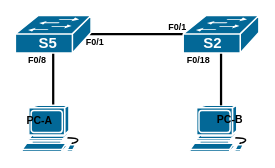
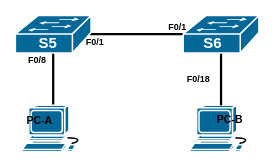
  <mxCell id="0" />
  <mxCell id="1" parent="0" />
  <mxCell id="2" value="" style="shape=mxgraph.cisco.computers_and_peripherals.workstation;sketch=0;html=1;pointerEvents=1;dashed=0;fillColor=#036897;strokeColor=#ffffff;strokeWidth=2;verticalLabelPosition=bottom;verticalAlign=top;align=center;outlineConnect=0;" vertex="1" parent="1"><mxGeometry x="253" y="140" width="83" height="62" as="geometry" /></mxCell>
  <mxCell id="3" value="" style="endArrow=none;html=1;rounded=0;strokeWidth=3;exitX=0.98;exitY=0.5;exitDx=0;exitDy=0;exitPerimeter=0;entryX=0;entryY=0.5;entryDx=0;entryDy=0;entryPerimeter=0;" edge="1" parent="1" source="7" target="10"><mxGeometry width="50" height="50" relative="1" as="geometry"><mxPoint x="159" y="40" as="sourcePoint" /><mxPoint x="229" y="50" as="targetPoint" /></mxGeometry></mxCell>
  <mxCell id="4" value="" style="endArrow=none;html=1;rounded=0;strokeWidth=3;" edge="1" parent="1" source="2" target="10"><mxGeometry width="50" height="50" relative="1" as="geometry"><mxPoint x="278.5" y="130" as="sourcePoint" /><mxPoint x="289" y="90" as="targetPoint" /></mxGeometry></mxCell>
  <mxCell id="5" value="" style="endArrow=none;html=1;rounded=0;strokeWidth=3;entryX=0.5;entryY=0.98;entryDx=0;entryDy=0;entryPerimeter=0;" edge="1" parent="1" source="17" target="7"><mxGeometry width="50" height="50" relative="1" as="geometry"><mxPoint x="62" y="120" as="sourcePoint" /><mxPoint x="112" y="70" as="targetPoint" /></mxGeometry></mxCell>
  <mxCell id="6" value="" style="group" vertex="1" connectable="0" parent="1"><mxGeometry x="20" y="20" width="101" height="50" as="geometry" /></mxCell>
  <mxCell id="7" value="" style="shape=mxgraph.cisco.switches.workgroup_switch;sketch=0;html=1;pointerEvents=1;dashed=0;fillColor=#036897;strokeColor=#ffffff;strokeWidth=2;verticalLabelPosition=bottom;verticalAlign=top;align=center;outlineConnect=0;" vertex="1" parent="6"><mxGeometry width="101" height="50" as="geometry" /></mxCell>
  <mxCell id="8" value="&lt;font style=&quot;font-size: 20px;&quot; color=&quot;#ffffff&quot;&gt;S5&lt;/font&gt;" style="text;strokeColor=none;fillColor=none;html=1;fontSize=20;fontStyle=1;verticalAlign=middle;align=center;" vertex="1" parent="6"><mxGeometry x="19" y="24" width="47" height="23" as="geometry" /></mxCell>
  <mxCell id="9" value="" style="group" vertex="1" connectable="0" parent="1"><mxGeometry x="244" y="20" width="101" height="50" as="geometry" /></mxCell>
  <mxCell id="10" value="" style="shape=mxgraph.cisco.switches.workgroup_switch;sketch=0;html=1;pointerEvents=1;dashed=0;fillColor=#036897;strokeColor=#ffffff;strokeWidth=2;verticalLabelPosition=bottom;verticalAlign=top;align=center;outlineConnect=0;" vertex="1" parent="9"><mxGeometry width="101" height="50" as="geometry" /></mxCell>
- <mxCell id="11" value="&lt;font style=&quot;font-size: 20px;&quot; color=&quot;#ffffff&quot;&gt;S2&lt;/font&gt;" style="text;strokeColor=none;fillColor=none;html=1;fontSize=20;fontStyle=1;verticalAlign=middle;align=center;" vertex="1" parent="9"><mxGeometry x="15" y="24" width="47" height="23" as="geometry" /></mxCell>
+ <mxCell id="11" value="&lt;font style=&quot;font-size: 20px;&quot; color=&quot;#ffffff&quot;&gt;S6&lt;/font&gt;" style="text;strokeColor=none;fillColor=none;html=1;fontSize=20;fontStyle=1;verticalAlign=middle;align=center;" vertex="1" parent="9"><mxGeometry x="15" y="24" width="47" height="23" as="geometry" /></mxCell>
  <mxCell id="12" value="F0/8" style="text;strokeColor=none;fillColor=none;html=1;fontSize=12;fontStyle=1;verticalAlign=middle;align=center;" vertex="1" parent="1"><mxGeometry x="29" y="70" width="40" height="20" as="geometry" /></mxCell>
  <mxCell id="13" value="F0/1" style="text;strokeColor=none;fillColor=none;html=1;fontSize=12;fontStyle=1;verticalAlign=middle;align=center;" vertex="1" parent="1"><mxGeometry x="216" y="26" width="40" height="20" as="geometry" /></mxCell>
  <mxCell id="14" value="F0/1" style="text;strokeColor=none;fillColor=none;html=1;fontSize=12;fontStyle=1;verticalAlign=middle;align=center;" vertex="1" parent="1"><mxGeometry x="106" y="46" width="40" height="20" as="geometry" /></mxCell>
- <mxCell id="15" value="F0/18" style="text;strokeColor=none;fillColor=none;html=1;fontSize=12;fontStyle=1;verticalAlign=middle;align=center;" vertex="1" parent="1"><mxGeometry x="244" y="70" width="40" height="20" as="geometry" /></mxCell>
+ <mxCell id="15" value="F0/18" style="text;strokeColor=none;fillColor=none;html=1;fontSize=12;fontStyle=1;verticalAlign=middle;align=center;" vertex="1" parent="1"><mxGeometry x="244" y="95" width="40" height="20" as="geometry" /></mxCell>
  <mxCell id="16" value="" style="group" vertex="1" connectable="0" parent="1"><mxGeometry x="29" y="140" width="83" height="62" as="geometry" /></mxCell>
  <mxCell id="17" value="" style="shape=mxgraph.cisco.computers_and_peripherals.workstation;sketch=0;html=1;pointerEvents=1;dashed=0;fillColor=#036897;strokeColor=#ffffff;strokeWidth=2;verticalLabelPosition=bottom;verticalAlign=top;align=center;outlineConnect=0;" vertex="1" parent="16"><mxGeometry width="83" height="62" as="geometry" /></mxCell>
  <mxCell id="18" value="&lt;font style=&quot;font-size: 14px;&quot;&gt;PC-A&lt;/font&gt;" style="text;strokeColor=none;fillColor=none;html=1;fontSize=20;fontStyle=1;verticalAlign=middle;align=center;" vertex="1" parent="16"><mxGeometry x="3" y="7" width="40" height="20" as="geometry" /></mxCell>
  <mxCell id="19" value="&lt;font style=&quot;font-size: 14px;&quot;&gt;PC-B&lt;/font&gt;" style="text;strokeColor=none;fillColor=none;html=1;fontSize=20;fontStyle=1;verticalAlign=middle;align=center;" vertex="1" parent="1"><mxGeometry x="286" y="146" width="40" height="20" as="geometry" /></mxCell>
